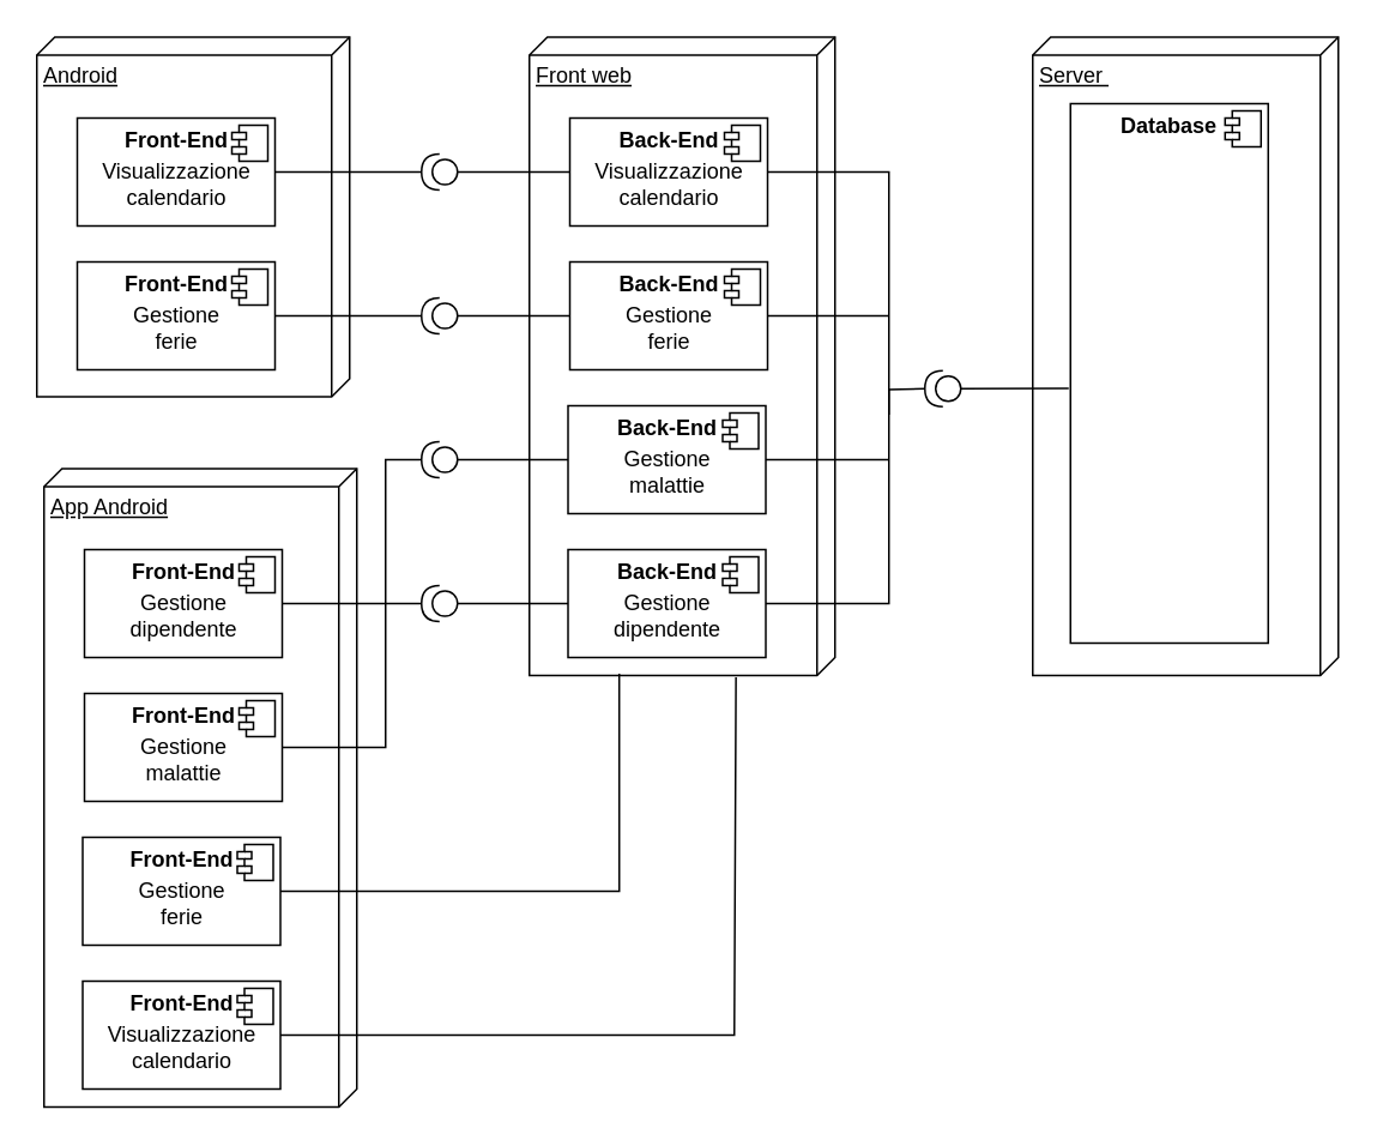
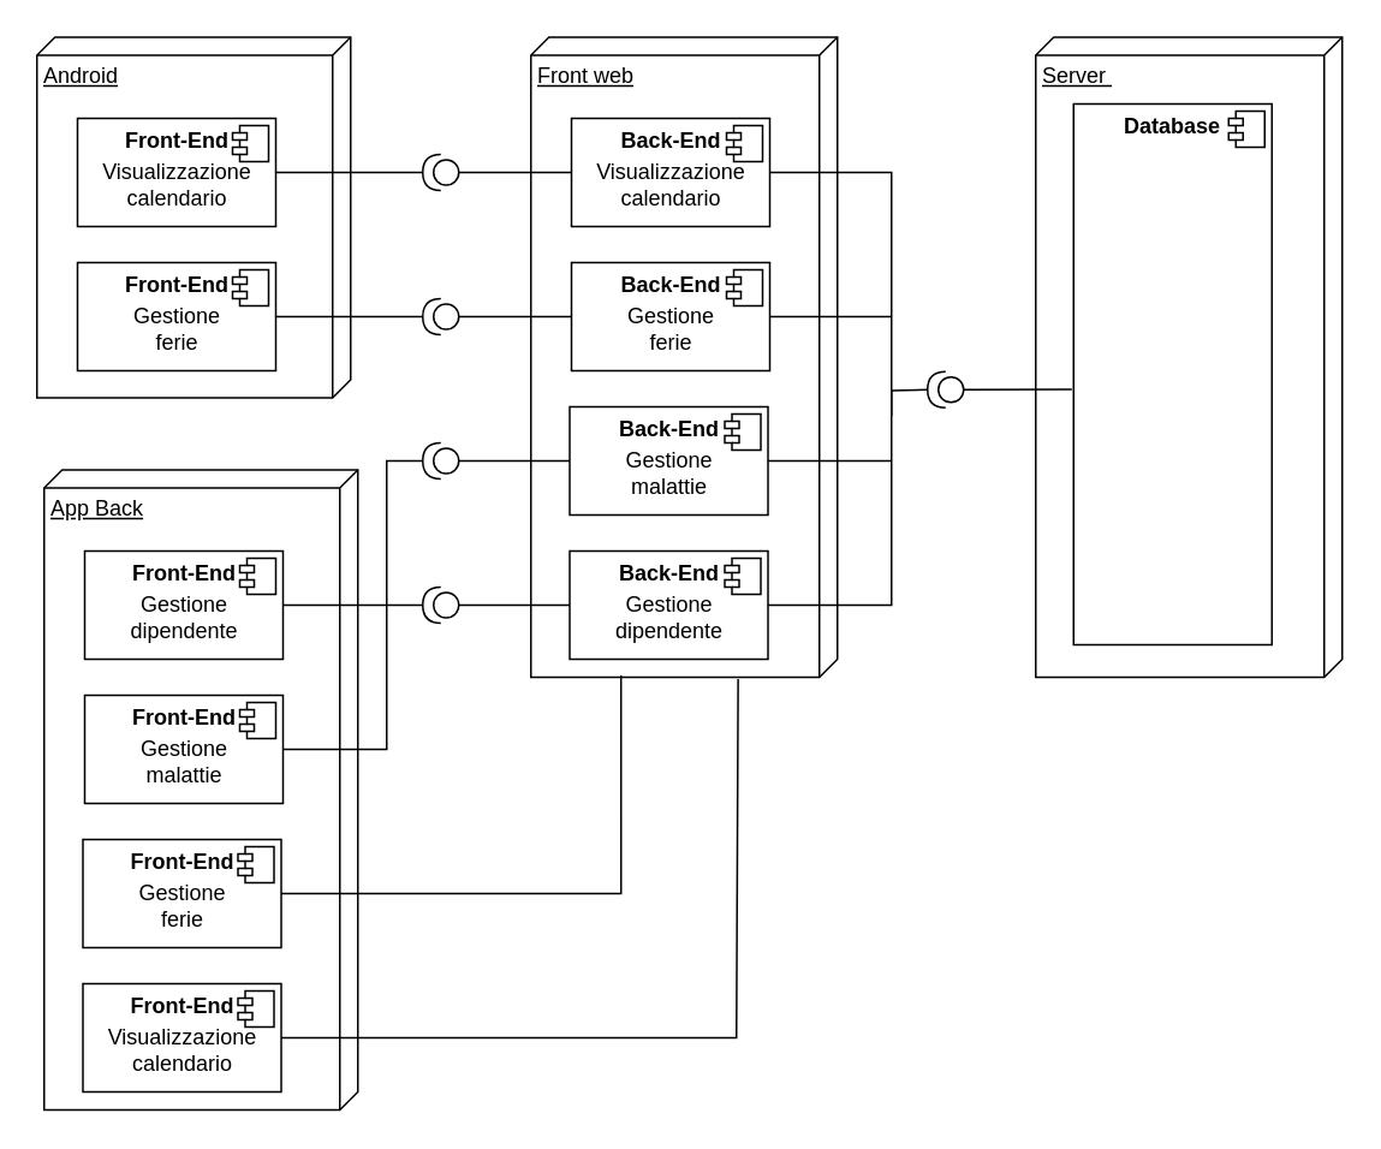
  <mxCell id="0" />
  <mxCell id="1" parent="0" />
  <mxCell id="2" value="Android" style="verticalAlign=top;align=left;spacingTop=8;spacingLeft=2;spacingRight=12;shape=cube;size=10;direction=south;fontStyle=4;html=1;" parent="1" vertex="1"><mxGeometry x="20" y="20" width="174" height="200" as="geometry" /></mxCell>
  <mxCell id="3" value="&lt;p style=&quot;margin: 0px ; margin-top: 6px ; text-align: center&quot;&gt;&lt;b&gt;Front-End&lt;/b&gt;&lt;/p&gt;" style="align=left;overflow=fill;html=1;dropTarget=0;" parent="1" vertex="1"><mxGeometry x="42.5" y="65" width="110" height="60" as="geometry" /></mxCell>
  <mxCell id="4" value="" style="shape=component;jettyWidth=8;jettyHeight=4;" parent="3" vertex="1"><mxGeometry x="1" width="20" height="20" relative="1" as="geometry"><mxPoint x="-24" y="4" as="offset" /></mxGeometry></mxCell>
  <mxCell id="5" value="&lt;p style=&quot;margin: 0px ; margin-top: 6px ; text-align: center&quot;&gt;&lt;b&gt;Front-End&lt;/b&gt;&lt;/p&gt;" style="align=left;overflow=fill;html=1;dropTarget=0;" parent="1" vertex="1"><mxGeometry x="42.5" y="145" width="110" height="60" as="geometry" /></mxCell>
  <mxCell id="6" value="" style="shape=component;jettyWidth=8;jettyHeight=4;" parent="5" vertex="1"><mxGeometry x="1" width="20" height="20" relative="1" as="geometry"><mxPoint x="-24" y="4" as="offset" /></mxGeometry></mxCell>
  <mxCell id="7" value="Visualizzazione calendario" style="text;html=1;strokeColor=none;fillColor=none;align=center;verticalAlign=middle;whiteSpace=wrap;rounded=0;" parent="1" vertex="1"><mxGeometry x="67.5" y="87" width="60" height="30" as="geometry" /></mxCell>
  <mxCell id="8" value="Gestione ferie" style="text;html=1;strokeColor=none;fillColor=none;align=center;verticalAlign=middle;whiteSpace=wrap;rounded=0;" parent="1" vertex="1"><mxGeometry x="67.5" y="167" width="60" height="30" as="geometry" /></mxCell>
  <mxCell id="9" value="Front web" style="verticalAlign=top;align=left;spacingTop=8;spacingLeft=2;spacingRight=12;shape=cube;size=10;direction=south;fontStyle=4;html=1;" parent="1" vertex="1"><mxGeometry x="294" y="20" width="170" height="355" as="geometry" /></mxCell>
  <mxCell id="10" value="&lt;p style=&quot;margin: 0px ; margin-top: 6px ; text-align: center&quot;&gt;&lt;b&gt;Back-End&lt;/b&gt;&lt;/p&gt;" style="align=left;overflow=fill;html=1;dropTarget=0;" parent="1" vertex="1"><mxGeometry x="316.5" y="65" width="110" height="60" as="geometry" /></mxCell>
  <mxCell id="11" value="" style="shape=component;jettyWidth=8;jettyHeight=4;" parent="10" vertex="1"><mxGeometry x="1" width="20" height="20" relative="1" as="geometry"><mxPoint x="-24" y="4" as="offset" /></mxGeometry></mxCell>
  <mxCell id="12" value="&lt;p style=&quot;margin: 0px ; margin-top: 6px ; text-align: center&quot;&gt;&lt;b&gt;Back-End&lt;/b&gt;&lt;/p&gt;" style="align=left;overflow=fill;html=1;dropTarget=0;" parent="1" vertex="1"><mxGeometry x="316.5" y="145" width="110" height="60" as="geometry" /></mxCell>
  <mxCell id="13" value="" style="shape=component;jettyWidth=8;jettyHeight=4;" parent="12" vertex="1"><mxGeometry x="1" width="20" height="20" relative="1" as="geometry"><mxPoint x="-24" y="4" as="offset" /></mxGeometry></mxCell>
  <mxCell id="14" value="&lt;p style=&quot;margin: 0px ; margin-top: 6px ; text-align: center&quot;&gt;&lt;b&gt;Back-End&lt;/b&gt;&lt;/p&gt;" style="align=left;overflow=fill;html=1;dropTarget=0;" parent="1" vertex="1"><mxGeometry x="315.5" y="225" width="110" height="60" as="geometry" /></mxCell>
  <mxCell id="15" value="" style="shape=component;jettyWidth=8;jettyHeight=4;" parent="14" vertex="1"><mxGeometry x="1" width="20" height="20" relative="1" as="geometry"><mxPoint x="-24" y="4" as="offset" /></mxGeometry></mxCell>
  <mxCell id="16" value="&lt;p style=&quot;margin: 0px ; margin-top: 6px ; text-align: center&quot;&gt;&lt;b&gt;Back-End&lt;/b&gt;&lt;/p&gt;" style="align=left;overflow=fill;html=1;dropTarget=0;" parent="1" vertex="1"><mxGeometry x="315.5" y="305" width="110" height="60" as="geometry" /></mxCell>
  <mxCell id="17" value="" style="shape=component;jettyWidth=8;jettyHeight=4;" parent="16" vertex="1"><mxGeometry x="1" width="20" height="20" relative="1" as="geometry"><mxPoint x="-24" y="4" as="offset" /></mxGeometry></mxCell>
  <mxCell id="18" value="Visualizzazione calendario" style="text;html=1;strokeColor=none;fillColor=none;align=center;verticalAlign=middle;whiteSpace=wrap;rounded=0;" parent="1" vertex="1"><mxGeometry x="341.5" y="87" width="60" height="30" as="geometry" /></mxCell>
  <mxCell id="19" value="Gestione ferie" style="text;html=1;strokeColor=none;fillColor=none;align=center;verticalAlign=middle;whiteSpace=wrap;rounded=0;" parent="1" vertex="1"><mxGeometry x="341.5" y="167" width="60" height="30" as="geometry" /></mxCell>
  <mxCell id="20" value="Gestione malattie" style="text;html=1;strokeColor=none;fillColor=none;align=center;verticalAlign=middle;whiteSpace=wrap;rounded=0;" parent="1" vertex="1"><mxGeometry x="340.5" y="247" width="60" height="30" as="geometry" /></mxCell>
  <mxCell id="21" value="Gestione dipendente" style="text;html=1;strokeColor=none;fillColor=none;align=center;verticalAlign=middle;whiteSpace=wrap;rounded=0;" parent="1" vertex="1"><mxGeometry x="340.5" y="327" width="60" height="30" as="geometry" /></mxCell>
  <mxCell id="22" value="Server&amp;nbsp;" style="verticalAlign=top;align=left;spacingTop=8;spacingLeft=2;spacingRight=12;shape=cube;size=10;direction=south;fontStyle=4;html=1;" parent="1" vertex="1"><mxGeometry x="574" y="20" width="170" height="355" as="geometry" /></mxCell>
  <mxCell id="23" value="&lt;p style=&quot;margin: 0px ; margin-top: 6px ; text-align: center&quot;&gt;&lt;b&gt;Database&lt;/b&gt;&lt;/p&gt;" style="align=left;overflow=fill;html=1;dropTarget=0;" parent="1" vertex="1"><mxGeometry x="595" y="57" width="110" height="300" as="geometry" /></mxCell>
  <mxCell id="24" value="" style="shape=component;jettyWidth=8;jettyHeight=4;" parent="23" vertex="1"><mxGeometry x="1" width="20" height="20" relative="1" as="geometry"><mxPoint x="-24" y="4" as="offset" /></mxGeometry></mxCell>
  <mxCell id="25" value="" style="shape=providedRequiredInterface;html=1;verticalLabelPosition=bottom;sketch=0;direction=west;" parent="1" vertex="1"><mxGeometry x="234" y="85" width="20" height="20" as="geometry" /></mxCell>
  <mxCell id="26" value="" style="shape=providedRequiredInterface;html=1;verticalLabelPosition=bottom;sketch=0;direction=west;" parent="1" vertex="1"><mxGeometry x="234" y="165" width="20" height="20" as="geometry" /></mxCell>
  <mxCell id="27" value="" style="shape=providedRequiredInterface;html=1;verticalLabelPosition=bottom;sketch=0;direction=west;" parent="1" vertex="1"><mxGeometry x="234" y="245" width="20" height="20" as="geometry" /></mxCell>
  <mxCell id="28" value="" style="shape=providedRequiredInterface;html=1;verticalLabelPosition=bottom;sketch=0;direction=west;" parent="1" vertex="1"><mxGeometry x="234" y="325" width="20" height="20" as="geometry" /></mxCell>
  <mxCell id="29" value="" style="shape=providedRequiredInterface;html=1;verticalLabelPosition=bottom;sketch=0;direction=west;" parent="1" vertex="1"><mxGeometry x="514" y="205.5" width="20" height="20" as="geometry" /></mxCell>
  <mxCell id="30" value="" style="endArrow=none;html=1;rounded=0;entryX=1;entryY=0.5;entryDx=0;entryDy=0;exitX=1;exitY=0.5;exitDx=0;exitDy=0;exitPerimeter=0;" parent="1" source="25" target="3" edge="1"><mxGeometry width="50" height="50" relative="1" as="geometry"><mxPoint x="684" y="230" as="sourcePoint" /><mxPoint x="734" y="180" as="targetPoint" /></mxGeometry></mxCell>
  <mxCell id="31" value="" style="endArrow=none;html=1;rounded=0;entryX=0;entryY=0.5;entryDx=0;entryDy=0;entryPerimeter=0;exitX=0;exitY=0.5;exitDx=0;exitDy=0;" parent="1" source="10" target="25" edge="1"><mxGeometry width="50" height="50" relative="1" as="geometry"><mxPoint x="684" y="230" as="sourcePoint" /><mxPoint x="734" y="180" as="targetPoint" /></mxGeometry></mxCell>
  <mxCell id="32" value="" style="endArrow=none;html=1;rounded=0;entryX=1;entryY=0.5;entryDx=0;entryDy=0;exitX=1;exitY=0.5;exitDx=0;exitDy=0;exitPerimeter=0;" parent="1" source="26" target="5" edge="1"><mxGeometry width="50" height="50" relative="1" as="geometry"><mxPoint x="684" y="230" as="sourcePoint" /><mxPoint x="734" y="180" as="targetPoint" /></mxGeometry></mxCell>
  <mxCell id="33" value="" style="endArrow=none;html=1;rounded=0;entryX=0;entryY=0.5;entryDx=0;entryDy=0;entryPerimeter=0;exitX=0;exitY=0.5;exitDx=0;exitDy=0;" parent="1" source="12" target="26" edge="1"><mxGeometry width="50" height="50" relative="1" as="geometry"><mxPoint x="684" y="230" as="sourcePoint" /><mxPoint x="734" y="180" as="targetPoint" /></mxGeometry></mxCell>
  <mxCell id="34" value="" style="endArrow=none;html=1;rounded=0;entryX=0;entryY=0.5;entryDx=0;entryDy=0;entryPerimeter=0;exitX=0;exitY=0.5;exitDx=0;exitDy=0;" parent="1" source="14" target="27" edge="1"><mxGeometry width="50" height="50" relative="1" as="geometry"><mxPoint x="684" y="230" as="sourcePoint" /><mxPoint x="734" y="180" as="targetPoint" /></mxGeometry></mxCell>
  <mxCell id="35" value="" style="endArrow=none;html=1;rounded=0;entryX=0;entryY=0.5;entryDx=0;entryDy=0;entryPerimeter=0;exitX=0;exitY=0.5;exitDx=0;exitDy=0;" parent="1" source="16" target="28" edge="1"><mxGeometry width="50" height="50" relative="1" as="geometry"><mxPoint x="684" y="230" as="sourcePoint" /><mxPoint x="734" y="180" as="targetPoint" /></mxGeometry></mxCell>
  <mxCell id="36" value="" style="endArrow=none;html=1;rounded=0;exitX=1;exitY=0.5;exitDx=0;exitDy=0;entryX=1;entryY=0.5;entryDx=0;entryDy=0;entryPerimeter=0;" parent="1" source="16" target="29" edge="1"><mxGeometry width="50" height="50" relative="1" as="geometry"><mxPoint x="684" y="230" as="sourcePoint" /><mxPoint x="494" y="200" as="targetPoint" /><Array as="points"><mxPoint x="494" y="335" /><mxPoint x="494" y="216" /></Array></mxGeometry></mxCell>
  <mxCell id="37" value="" style="endArrow=none;html=1;rounded=0;entryX=1;entryY=0.5;entryDx=0;entryDy=0;" parent="1" target="10" edge="1"><mxGeometry width="50" height="50" relative="1" as="geometry"><mxPoint x="494" y="230" as="sourcePoint" /><mxPoint x="734" y="180" as="targetPoint" /><Array as="points"><mxPoint x="494" y="95" /></Array></mxGeometry></mxCell>
  <mxCell id="38" value="" style="endArrow=none;html=1;rounded=0;exitX=1;exitY=0.5;exitDx=0;exitDy=0;" parent="1" source="12" edge="1"><mxGeometry width="50" height="50" relative="1" as="geometry"><mxPoint x="684" y="230" as="sourcePoint" /><mxPoint x="494" y="175" as="targetPoint" /></mxGeometry></mxCell>
  <mxCell id="39" value="" style="endArrow=none;html=1;rounded=0;exitX=1;exitY=0.5;exitDx=0;exitDy=0;" parent="1" source="14" edge="1"><mxGeometry width="50" height="50" relative="1" as="geometry"><mxPoint x="684" y="230" as="sourcePoint" /><mxPoint x="494" y="255" as="targetPoint" /></mxGeometry></mxCell>
  <mxCell id="40" value="" style="endArrow=none;html=1;rounded=0;entryX=0;entryY=0.5;entryDx=0;entryDy=0;entryPerimeter=0;exitX=-0.009;exitY=0.528;exitDx=0;exitDy=0;exitPerimeter=0;" parent="1" source="23" target="29" edge="1"><mxGeometry width="50" height="50" relative="1" as="geometry"><mxPoint x="544" y="250" as="sourcePoint" /><mxPoint x="734" y="180" as="targetPoint" /></mxGeometry></mxCell>
- <mxCell id="41" value="App Android" style="verticalAlign=top;align=left;spacingTop=8;spacingLeft=2;spacingRight=12;shape=cube;size=10;direction=south;fontStyle=4;html=1;" vertex="1" parent="1"><mxGeometry x="24" y="260" width="174" height="355" as="geometry" /></mxCell>
+ <mxCell id="41" value="App Back" style="verticalAlign=top;align=left;spacingTop=8;spacingLeft=2;spacingRight=12;shape=cube;size=10;direction=south;fontStyle=4;html=1;" vertex="1" parent="1"><mxGeometry x="24" y="260" width="174" height="355" as="geometry" /></mxCell>
  <mxCell id="42" value="&lt;p style=&quot;margin: 0px ; margin-top: 6px ; text-align: center&quot;&gt;&lt;b&gt;Front-End&lt;/b&gt;&lt;/p&gt;" style="align=left;overflow=fill;html=1;dropTarget=0;" vertex="1" parent="1"><mxGeometry x="46.5" y="305" width="110" height="60" as="geometry" /></mxCell>
  <mxCell id="43" value="" style="shape=component;jettyWidth=8;jettyHeight=4;" vertex="1" parent="42"><mxGeometry x="1" width="20" height="20" relative="1" as="geometry"><mxPoint x="-24" y="4" as="offset" /></mxGeometry></mxCell>
  <mxCell id="44" value="&lt;p style=&quot;margin: 0px ; margin-top: 6px ; text-align: center&quot;&gt;&lt;b&gt;Front-End&lt;/b&gt;&lt;/p&gt;" style="align=left;overflow=fill;html=1;dropTarget=0;" vertex="1" parent="1"><mxGeometry x="46.5" y="385" width="110" height="60" as="geometry" /></mxCell>
  <mxCell id="45" value="" style="shape=component;jettyWidth=8;jettyHeight=4;" vertex="1" parent="44"><mxGeometry x="1" width="20" height="20" relative="1" as="geometry"><mxPoint x="-24" y="4" as="offset" /></mxGeometry></mxCell>
  <mxCell id="46" value="&lt;p style=&quot;margin: 0px ; margin-top: 6px ; text-align: center&quot;&gt;&lt;b&gt;Front-End&lt;/b&gt;&lt;/p&gt;" style="align=left;overflow=fill;html=1;dropTarget=0;" vertex="1" parent="1"><mxGeometry x="45.5" y="465" width="110" height="60" as="geometry" /></mxCell>
  <mxCell id="47" value="" style="shape=component;jettyWidth=8;jettyHeight=4;" vertex="1" parent="46"><mxGeometry x="1" width="20" height="20" relative="1" as="geometry"><mxPoint x="-24" y="4" as="offset" /></mxGeometry></mxCell>
  <mxCell id="48" value="&lt;p style=&quot;margin: 0px ; margin-top: 6px ; text-align: center&quot;&gt;&lt;b&gt;Front-End&lt;/b&gt;&lt;/p&gt;" style="align=left;overflow=fill;html=1;dropTarget=0;" vertex="1" parent="1"><mxGeometry x="45.5" y="545" width="110" height="60" as="geometry" /></mxCell>
  <mxCell id="49" value="" style="shape=component;jettyWidth=8;jettyHeight=4;" vertex="1" parent="48"><mxGeometry x="1" width="20" height="20" relative="1" as="geometry"><mxPoint x="-24" y="4" as="offset" /></mxGeometry></mxCell>
  <mxCell id="50" value="Gestione dipendente" style="text;html=1;strokeColor=none;fillColor=none;align=center;verticalAlign=middle;whiteSpace=wrap;rounded=0;" vertex="1" parent="1"><mxGeometry x="71.5" y="327" width="60" height="30" as="geometry" /></mxCell>
  <mxCell id="51" value="Gestione malattie" style="text;html=1;strokeColor=none;fillColor=none;align=center;verticalAlign=middle;whiteSpace=wrap;rounded=0;" vertex="1" parent="1"><mxGeometry x="71.5" y="407" width="60" height="30" as="geometry" /></mxCell>
  <mxCell id="52" value="Gestione ferie" style="text;html=1;strokeColor=none;fillColor=none;align=center;verticalAlign=middle;whiteSpace=wrap;rounded=0;" vertex="1" parent="1"><mxGeometry x="70.5" y="487" width="60" height="30" as="geometry" /></mxCell>
  <mxCell id="53" value="Visualizzazione calendario" style="text;html=1;strokeColor=none;fillColor=none;align=center;verticalAlign=middle;whiteSpace=wrap;rounded=0;" vertex="1" parent="1"><mxGeometry x="70.5" y="567" width="60" height="30" as="geometry" /></mxCell>
  <mxCell id="54" value="" style="endArrow=none;html=1;rounded=0;entryX=1;entryY=0.5;entryDx=0;entryDy=0;entryPerimeter=0;exitX=1;exitY=0.5;exitDx=0;exitDy=0;" edge="1" parent="1" source="42" target="28"><mxGeometry width="50" height="50" relative="1" as="geometry"><mxPoint x="374" y="300" as="sourcePoint" /><mxPoint x="424" y="250" as="targetPoint" /></mxGeometry></mxCell>
  <mxCell id="55" value="" style="endArrow=none;html=1;rounded=0;entryX=1;entryY=0.5;entryDx=0;entryDy=0;entryPerimeter=0;exitX=1;exitY=0.5;exitDx=0;exitDy=0;" edge="1" parent="1" source="44" target="27"><mxGeometry width="50" height="50" relative="1" as="geometry"><mxPoint x="214" y="470" as="sourcePoint" /><mxPoint x="424" y="250" as="targetPoint" /><Array as="points"><mxPoint x="214" y="415" /><mxPoint x="214" y="255" /></Array></mxGeometry></mxCell>
  <mxCell id="56" value="" style="endArrow=none;html=1;rounded=0;entryX=1;entryY=0.5;entryDx=0;entryDy=0;exitX=0.997;exitY=0.706;exitDx=0;exitDy=0;exitPerimeter=0;" edge="1" parent="1" source="9" target="46"><mxGeometry width="50" height="50" relative="1" as="geometry"><mxPoint x="374" y="460" as="sourcePoint" /><mxPoint x="424" y="250" as="targetPoint" /><Array as="points"><mxPoint x="344" y="495" /></Array></mxGeometry></mxCell>
  <mxCell id="57" value="" style="endArrow=none;html=1;rounded=0;exitX=1;exitY=0.5;exitDx=0;exitDy=0;entryX=1.003;entryY=0.324;entryDx=0;entryDy=0;entryPerimeter=0;" edge="1" parent="1" target="9"><mxGeometry width="50" height="50" relative="1" as="geometry"><mxPoint x="155.5" y="575" as="sourcePoint" /><mxPoint x="484" y="480" as="targetPoint" /><Array as="points"><mxPoint x="408" y="575" /></Array></mxGeometry></mxCell>
